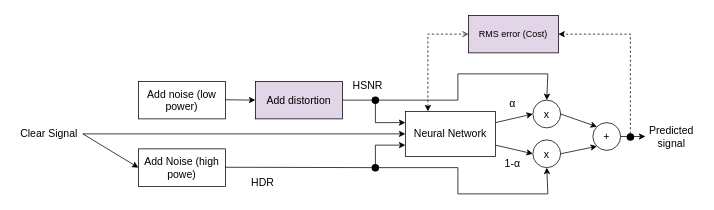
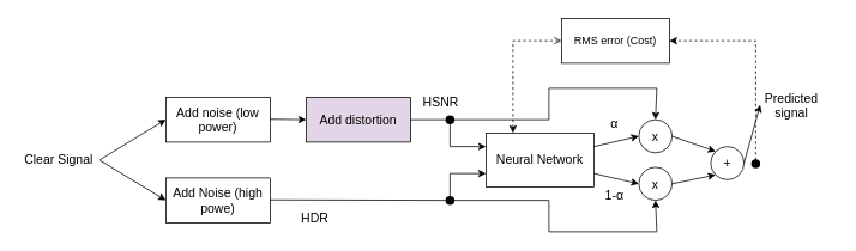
  <mxCell id="0" />
  <mxCell id="1" parent="0" />
  <mxCell id="2" value="&lt;font style=&quot;font-size: 14px;&quot;&gt;Add noise (low power)&lt;/font&gt;" style="rounded=0;whiteSpace=wrap;html=1;" vertex="1" parent="1"><mxGeometry x="184" y="108" width="116" height="50" as="geometry" /></mxCell>
  <mxCell id="3" value="&lt;font style=&quot;font-size: 14px;&quot;&gt;Clear Signal&lt;/font&gt;" style="text;html=1;align=center;verticalAlign=middle;whiteSpace=wrap;rounded=0;" vertex="1" parent="1"><mxGeometry x="20" y="163" width="90" height="30" as="geometry" /></mxCell>
  <mxCell id="4" value="&lt;font style=&quot;font-size: 14px;&quot;&gt;Add Noise (high powe)&lt;/font&gt;" style="rounded=0;whiteSpace=wrap;html=1;" vertex="1" parent="1"><mxGeometry x="184" y="198" width="116" height="50" as="geometry" /></mxCell>
- <mxCell id="5" value="" style="endArrow=classic;html=1;rounded=0;exitX=1;exitY=0.5;exitDx=0;exitDy=0;" edge="1" parent="1" source="3" target="10"><mxGeometry width="50" height="50" relative="1" as="geometry"><mxPoint x="240" y="168" as="sourcePoint" /><mxPoint x="290" y="118" as="targetPoint" /></mxGeometry></mxCell>
+ <mxCell id="5" value="" style="endArrow=classic;html=1;rounded=0;exitX=1;exitY=0.5;exitDx=0;exitDy=0;entryX=0;entryY=0.5;entryDx=0;entryDy=0;" edge="1" parent="1" source="3" target="2"><mxGeometry width="50" height="50" relative="1" as="geometry"><mxPoint x="240" y="168" as="sourcePoint" /><mxPoint x="290" y="118" as="targetPoint" /></mxGeometry></mxCell>
  <mxCell id="6" value="" style="endArrow=classic;html=1;rounded=0;exitX=1;exitY=0.5;exitDx=0;exitDy=0;entryX=0;entryY=0.5;entryDx=0;entryDy=0;" edge="1" parent="1" source="3" target="4"><mxGeometry width="50" height="50" relative="1" as="geometry"><mxPoint x="240" y="168" as="sourcePoint" /><mxPoint x="290" y="118" as="targetPoint" /></mxGeometry></mxCell>
  <mxCell id="7" value="" style="endArrow=classic;html=1;rounded=0;" edge="1" parent="1"><mxGeometry width="50" height="50" relative="1" as="geometry"><mxPoint x="300" y="132.5" as="sourcePoint" /><mxPoint x="340" y="133" as="targetPoint" /></mxGeometry></mxCell>
  <mxCell id="8" value="" style="endArrow=classic;html=1;rounded=0;entryX=0;entryY=0.75;entryDx=0;entryDy=0;" edge="1" parent="1" target="10"><mxGeometry width="50" height="50" relative="1" as="geometry"><mxPoint x="300" y="222.5" as="sourcePoint" /><mxPoint x="460" y="223" as="targetPoint" /><Array as="points"><mxPoint x="500" y="223" /><mxPoint x="500" y="193" /></Array></mxGeometry></mxCell>
  <mxCell id="9" value="&lt;font style=&quot;font-size: 14px;&quot;&gt;Add distortion&lt;/font&gt;" style="rounded=0;whiteSpace=wrap;html=1;fillColor=#e1d5e7;" vertex="1" parent="1"><mxGeometry x="340" y="108" width="116" height="50" as="geometry" /></mxCell>
  <mxCell id="10" value="&lt;font style=&quot;font-size: 14px;&quot;&gt;Neural Network&lt;/font&gt;" style="rounded=0;whiteSpace=wrap;html=1;" vertex="1" parent="1"><mxGeometry x="540" y="148" width="120" height="60" as="geometry" /></mxCell>
  <mxCell id="11" value="" style="endArrow=classic;html=1;rounded=0;exitX=1;exitY=0.5;exitDx=0;exitDy=0;entryX=0;entryY=0.25;entryDx=0;entryDy=0;" edge="1" parent="1" source="9" target="10"><mxGeometry width="50" height="50" relative="1" as="geometry"><mxPoint x="350" y="188" as="sourcePoint" /><mxPoint x="400" y="138" as="targetPoint" /><Array as="points"><mxPoint x="500" y="133" /><mxPoint x="500" y="163" /></Array></mxGeometry></mxCell>
  <mxCell id="12" value="&lt;font style=&quot;font-size: 14px;&quot;&gt;HDR&lt;/font&gt;" style="text;html=1;align=center;verticalAlign=middle;whiteSpace=wrap;rounded=0;" vertex="1" parent="1"><mxGeometry x="300" y="228" width="100" height="30" as="geometry" /></mxCell>
  <mxCell id="13" value="&lt;font style=&quot;font-size: 14px;&quot;&gt;HSNR&lt;/font&gt;" style="text;html=1;align=center;verticalAlign=middle;whiteSpace=wrap;rounded=0;" vertex="1" parent="1"><mxGeometry x="440" y="98" width="100" height="30" as="geometry" /></mxCell>
  <mxCell id="14" value="&lt;font style=&quot;font-size: 14px;&quot;&gt;x&lt;/font&gt;" style="ellipse;whiteSpace=wrap;html=1;aspect=fixed;" vertex="1" parent="1"><mxGeometry x="710" y="186" width="37" height="37" as="geometry" /></mxCell>
  <mxCell id="15" value="&lt;font style=&quot;font-size: 14px;&quot;&gt;x&lt;/font&gt;" style="ellipse;whiteSpace=wrap;html=1;aspect=fixed;" vertex="1" parent="1"><mxGeometry x="710" y="133" width="37" height="37" as="geometry" /></mxCell>
  <mxCell id="16" value="" style="endArrow=classic;html=1;rounded=0;exitX=1;exitY=0.25;exitDx=0;exitDy=0;entryX=0;entryY=0.5;entryDx=0;entryDy=0;" edge="1" parent="1" source="10" target="15"><mxGeometry width="50" height="50" relative="1" as="geometry"><mxPoint x="540" y="178" as="sourcePoint" /><mxPoint x="590" y="128" as="targetPoint" /></mxGeometry></mxCell>
  <mxCell id="17" value="" style="endArrow=classic;html=1;rounded=0;exitX=1;exitY=0.75;exitDx=0;exitDy=0;entryX=0;entryY=0.5;entryDx=0;entryDy=0;" edge="1" parent="1" source="10" target="14"><mxGeometry width="50" height="50" relative="1" as="geometry"><mxPoint x="680" y="248" as="sourcePoint" /><mxPoint x="710" y="298" as="targetPoint" /></mxGeometry></mxCell>
  <mxCell id="18" value="&lt;font style=&quot;font-size: 14px;&quot;&gt;1-&lt;span style=&quot;background-color: initial;&quot;&gt;α&lt;/span&gt;&lt;/font&gt;" style="text;html=1;align=center;verticalAlign=middle;whiteSpace=wrap;rounded=0;" vertex="1" parent="1"><mxGeometry x="667.5" y="208" width="30" height="20" as="geometry" /></mxCell>
  <mxCell id="19" value="&lt;span style=&quot;background-color: initial;&quot;&gt;&lt;font style=&quot;font-size: 14px;&quot;&gt;α&lt;/font&gt;&lt;/span&gt;" style="text;html=1;align=center;verticalAlign=middle;whiteSpace=wrap;rounded=0;" vertex="1" parent="1"><mxGeometry x="667.5" y="128" width="30" height="20" as="geometry" /></mxCell>
  <mxCell id="20" value="" style="endArrow=classic;html=1;rounded=0;entryX=0.5;entryY=0;entryDx=0;entryDy=0;" edge="1" parent="1" target="15"><mxGeometry width="50" height="50" relative="1" as="geometry"><mxPoint x="500" y="133" as="sourcePoint" /><mxPoint x="500" y="118" as="targetPoint" /><Array as="points"><mxPoint x="610" y="133" /><mxPoint x="610" y="98" /><mxPoint x="730" y="98" /></Array></mxGeometry></mxCell>
  <mxCell id="21" value="" style="endArrow=classic;html=1;rounded=0;entryX=0.5;entryY=1;entryDx=0;entryDy=0;" edge="1" parent="1" target="14"><mxGeometry width="50" height="50" relative="1" as="geometry"><mxPoint x="500" y="223" as="sourcePoint" /><mxPoint x="500" y="118" as="targetPoint" /><Array as="points"><mxPoint x="610" y="223" /><mxPoint x="610" y="258" /><mxPoint x="730" y="258" /></Array></mxGeometry></mxCell>
  <mxCell id="22" value="&lt;font style=&quot;font-size: 14px;&quot;&gt;+&lt;/font&gt;" style="ellipse;whiteSpace=wrap;html=1;aspect=fixed;" vertex="1" parent="1"><mxGeometry x="790" y="163" width="37" height="37" as="geometry" /></mxCell>
  <mxCell id="23" value="" style="endArrow=classic;html=1;rounded=0;exitX=1;exitY=0.5;exitDx=0;exitDy=0;entryX=0;entryY=0;entryDx=0;entryDy=0;" edge="1" parent="1" source="15" target="22"><mxGeometry width="50" height="50" relative="1" as="geometry"><mxPoint x="630" y="138" as="sourcePoint" /><mxPoint x="680" y="88" as="targetPoint" /></mxGeometry></mxCell>
  <mxCell id="24" value="" style="endArrow=classic;html=1;rounded=0;exitX=1;exitY=0.5;exitDx=0;exitDy=0;entryX=0;entryY=1;entryDx=0;entryDy=0;" edge="1" parent="1" source="14" target="22"><mxGeometry width="50" height="50" relative="1" as="geometry"><mxPoint x="630" y="138" as="sourcePoint" /><mxPoint x="680" y="88" as="targetPoint" /></mxGeometry></mxCell>
- <mxCell id="25" value="RMS error (Cost)" style="rounded=0;whiteSpace=wrap;html=1;fillColor=#e1d5e7;" vertex="1" parent="1"><mxGeometry x="624" y="20" width="120" height="50" as="geometry" /></mxCell>
+ <mxCell id="25" value="RMS error (Cost)" style="rounded=0;whiteSpace=wrap;html=1;" vertex="1" parent="1"><mxGeometry x="624" y="20" width="120" height="50" as="geometry" /></mxCell>
  <mxCell id="26" value="" style="endArrow=classic;html=1;rounded=0;exitX=1;exitY=0.5;exitDx=0;exitDy=0;entryX=0;entryY=0.5;entryDx=0;entryDy=0;" edge="1" parent="1" source="22" target="27"><mxGeometry width="50" height="50" relative="1" as="geometry"><mxPoint x="870" y="193" as="sourcePoint" /><mxPoint x="860" y="182" as="targetPoint" /></mxGeometry></mxCell>
- <mxCell id="27" value="&lt;font style=&quot;font-size: 14px;&quot;&gt;Predicted signal&lt;/font&gt;" style="text;html=1;align=center;verticalAlign=middle;whiteSpace=wrap;rounded=0;" vertex="1" parent="1"><mxGeometry x="860" y="166.5" width="70" height="30" as="geometry" /></mxCell>
+ <mxCell id="27" value="&lt;font style=&quot;font-size: 14px;&quot;&gt;Predicted signal&lt;/font&gt;" style="text;html=1;align=center;verticalAlign=middle;whiteSpace=wrap;rounded=0;" vertex="1" parent="1"><mxGeometry x="845" y="101.5" width="70" height="30" as="geometry" /></mxCell>
  <mxCell id="28" value="" style="endArrow=classic;dashed=1;html=1;rounded=0;entryX=1;entryY=0.5;entryDx=0;entryDy=0;endFill=1;" edge="1" parent="1" target="25"><mxGeometry width="50" height="50" relative="1" as="geometry"><mxPoint x="840" y="178" as="sourcePoint" /><mxPoint x="900" y="38" as="targetPoint" /><Array as="points"><mxPoint x="840" y="45" /></Array></mxGeometry></mxCell>
  <mxCell id="29" value="" style="ellipse;whiteSpace=wrap;html=1;aspect=fixed;strokeColor=none;fillColor=#000000;" vertex="1" parent="1"><mxGeometry x="495" y="128" width="10" height="10" as="geometry" /></mxCell>
  <mxCell id="30" value="" style="ellipse;whiteSpace=wrap;html=1;aspect=fixed;strokeColor=none;fillColor=#000000;" vertex="1" parent="1"><mxGeometry x="495" y="218" width="10" height="10" as="geometry" /></mxCell>
  <mxCell id="31" value="" style="ellipse;whiteSpace=wrap;html=1;aspect=fixed;strokeColor=none;fillColor=#000000;" vertex="1" parent="1"><mxGeometry x="835" y="177" width="10" height="10" as="geometry" /></mxCell>
  <mxCell id="32" value="" style="endArrow=open;dashed=1;html=1;rounded=0;entryX=0;entryY=0.5;entryDx=0;entryDy=0;endFill=0;startArrow=classic;startFill=1;exitX=0.25;exitY=0;exitDx=0;exitDy=0;" edge="1" parent="1" source="10" target="25"><mxGeometry width="50" height="50" relative="1" as="geometry"><mxPoint x="480" y="138" as="sourcePoint" /><mxPoint x="530" y="88" as="targetPoint" /><Array as="points"><mxPoint x="570" y="45" /></Array></mxGeometry></mxCell>
